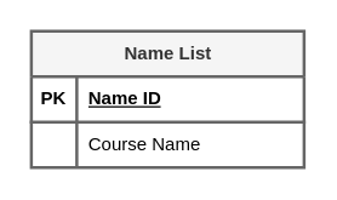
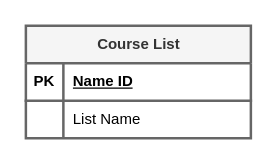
  <mxCell id="0" />
  <mxCell id="1" parent="0" />
- <mxCell id="2" value="Name List" style="shape=table;startSize=30;container=1;collapsible=1;childLayout=tableLayout;fixedRows=1;rowLines=0;fontStyle=1;align=center;resizeLast=1;html=1;textShadow=0;labelBorderColor=none;labelBackgroundColor=none;fontColor=#333333;fillColor=#f5f5f5;strokeColor=#666666;shadow=0;strokeWidth=2;" vertex="1" parent="1"><mxGeometry x="20" y="20" width="180" height="90" as="geometry" /></mxCell>
+ <mxCell id="2" value="Course List" style="shape=table;startSize=30;container=1;collapsible=1;childLayout=tableLayout;fixedRows=1;rowLines=0;fontStyle=1;align=center;resizeLast=1;html=1;textShadow=0;labelBorderColor=none;labelBackgroundColor=none;fontColor=#333333;fillColor=#f5f5f5;strokeColor=#666666;shadow=0;strokeWidth=2;" vertex="1" parent="1"><mxGeometry x="20" y="20" width="180" height="90" as="geometry" /></mxCell>
  <mxCell id="3" value="" style="shape=tableRow;horizontal=0;startSize=0;swimlaneHead=0;swimlaneBody=0;fillColor=none;collapsible=0;dropTarget=0;points=[[0,0.5],[1,0.5]];portConstraint=eastwest;top=0;left=0;right=0;bottom=1;strokeWidth=2;strokeColor=#666666;" vertex="1" parent="2"><mxGeometry y="30" width="180" height="30" as="geometry" /></mxCell>
  <mxCell id="4" value="PK" style="shape=partialRectangle;connectable=0;fillColor=none;top=0;left=0;bottom=0;right=0;fontStyle=1;overflow=hidden;whiteSpace=wrap;html=1;" vertex="1" parent="3"><mxGeometry width="30" height="30" as="geometry"><mxRectangle width="30" height="30" as="alternateBounds" /></mxGeometry></mxCell>
  <mxCell id="5" value="Name ID" style="shape=partialRectangle;connectable=0;fillColor=none;top=0;left=0;bottom=0;right=0;align=left;spacingLeft=6;fontStyle=5;overflow=hidden;whiteSpace=wrap;html=1;strokeWidth=2;strokeColor=#CCCCCC;" vertex="1" parent="3"><mxGeometry x="30" width="150" height="30" as="geometry"><mxRectangle width="150" height="30" as="alternateBounds" /></mxGeometry></mxCell>
  <mxCell id="6" value="" style="shape=tableRow;horizontal=0;startSize=0;swimlaneHead=0;swimlaneBody=0;fillColor=none;collapsible=0;dropTarget=0;points=[[0,0.5],[1,0.5]];portConstraint=eastwest;top=0;left=0;right=0;bottom=0;strokeColor=#CCCCCC;" vertex="1" parent="2"><mxGeometry y="60" width="180" height="30" as="geometry" /></mxCell>
  <mxCell id="7" value="" style="shape=partialRectangle;connectable=0;fillColor=none;top=0;left=0;bottom=0;right=0;editable=1;overflow=hidden;whiteSpace=wrap;html=1;" vertex="1" parent="6"><mxGeometry width="30" height="30" as="geometry"><mxRectangle width="30" height="30" as="alternateBounds" /></mxGeometry></mxCell>
- <mxCell id="8" value="Course Name" style="shape=partialRectangle;connectable=0;fillColor=none;top=0;left=0;bottom=0;right=0;align=left;spacingLeft=6;overflow=hidden;whiteSpace=wrap;html=1;strokeWidth=2;" vertex="1" parent="6"><mxGeometry x="30" width="150" height="30" as="geometry"><mxRectangle width="150" height="30" as="alternateBounds" /></mxGeometry></mxCell>
+ <mxCell id="8" value="List Name" style="shape=partialRectangle;connectable=0;fillColor=none;top=0;left=0;bottom=0;right=0;align=left;spacingLeft=6;overflow=hidden;whiteSpace=wrap;html=1;strokeWidth=2;" vertex="1" parent="6"><mxGeometry x="30" width="150" height="30" as="geometry"><mxRectangle width="150" height="30" as="alternateBounds" /></mxGeometry></mxCell>
